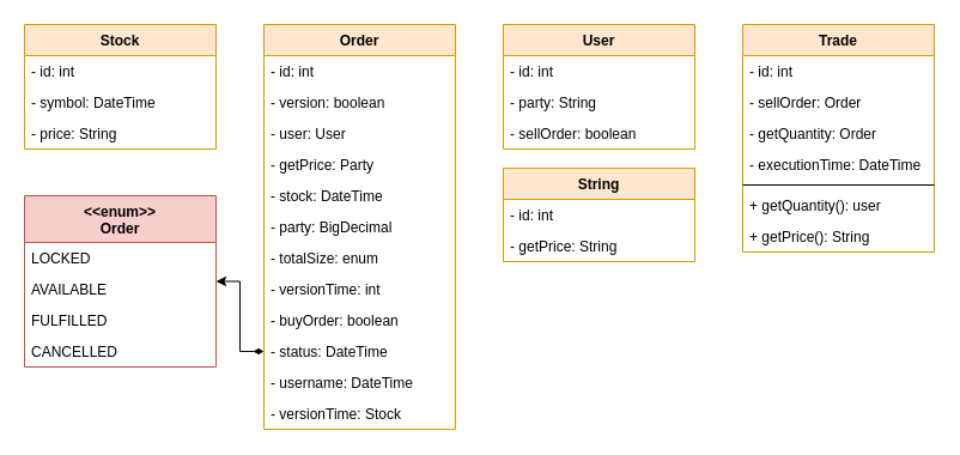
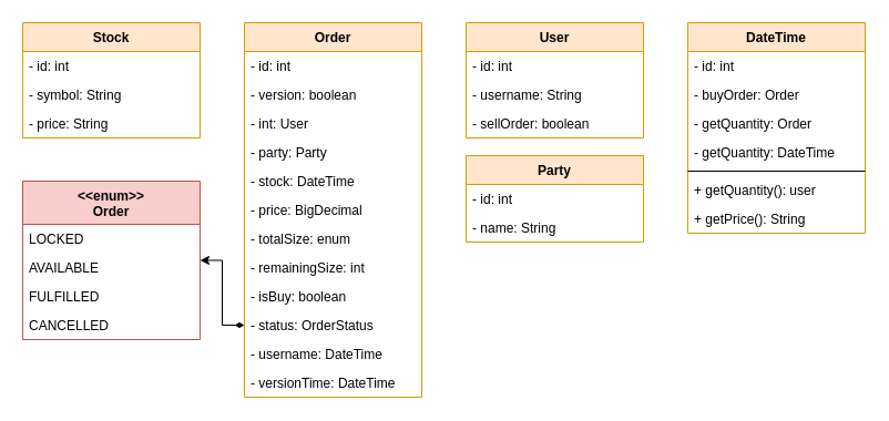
  <mxCell id="0" />
  <mxCell id="1" parent="0" />
  <mxCell id="2" value="Stock" style="swimlane;fontStyle=1;align=center;verticalAlign=top;childLayout=stackLayout;horizontal=1;startSize=26;horizontalStack=0;resizeParent=1;resizeParentMax=0;resizeLast=0;collapsible=1;marginBottom=0;fillColor=#ffe6cc;strokeColor=#d79b00;" parent="1" vertex="1"><mxGeometry x="20" y="20" width="160" height="104" as="geometry" /></mxCell>
  <mxCell id="3" value="- id: int" style="text;strokeColor=none;fillColor=none;align=left;verticalAlign=top;spacingLeft=4;spacingRight=4;overflow=hidden;rotatable=0;points=[[0,0.5],[1,0.5]];portConstraint=eastwest;" parent="2" vertex="1"><mxGeometry y="26" width="160" height="26" as="geometry" /></mxCell>
- <mxCell id="4" value="- symbol: DateTime" style="text;strokeColor=none;fillColor=none;align=left;verticalAlign=top;spacingLeft=4;spacingRight=4;overflow=hidden;rotatable=0;points=[[0,0.5],[1,0.5]];portConstraint=eastwest;" parent="2" vertex="1"><mxGeometry y="52" width="160" height="26" as="geometry" /></mxCell>
+ <mxCell id="4" value="- symbol: String" style="text;strokeColor=none;fillColor=none;align=left;verticalAlign=top;spacingLeft=4;spacingRight=4;overflow=hidden;rotatable=0;points=[[0,0.5],[1,0.5]];portConstraint=eastwest;" parent="2" vertex="1"><mxGeometry y="52" width="160" height="26" as="geometry" /></mxCell>
  <mxCell id="5" value="- price: String" style="text;strokeColor=none;fillColor=none;align=left;verticalAlign=top;spacingLeft=4;spacingRight=4;overflow=hidden;rotatable=0;points=[[0,0.5],[1,0.5]];portConstraint=eastwest;" parent="2" vertex="1"><mxGeometry y="78" width="160" height="26" as="geometry" /></mxCell>
  <mxCell id="6" style="edgeStyle=orthogonalEdgeStyle;rounded=0;orthogonalLoop=1;jettySize=auto;html=1;startArrow=diamondThin;startFill=1;" parent="1" source="37" target="22" edge="1"><mxGeometry relative="1" as="geometry" /></mxCell>
  <mxCell id="7" value="User" style="swimlane;fontStyle=1;align=center;verticalAlign=top;childLayout=stackLayout;horizontal=1;startSize=26;horizontalStack=0;resizeParent=1;resizeParentMax=0;resizeLast=0;collapsible=1;marginBottom=0;fillColor=#ffe6cc;strokeColor=#d79b00;" parent="1" vertex="1"><mxGeometry x="420" y="20" width="160" height="104" as="geometry" /></mxCell>
  <mxCell id="8" value="- id: int" style="text;strokeColor=none;fillColor=none;align=left;verticalAlign=top;spacingLeft=4;spacingRight=4;overflow=hidden;rotatable=0;points=[[0,0.5],[1,0.5]];portConstraint=eastwest;" parent="7" vertex="1"><mxGeometry y="26" width="160" height="26" as="geometry" /></mxCell>
- <mxCell id="9" value="- party: String" style="text;strokeColor=none;fillColor=none;align=left;verticalAlign=top;spacingLeft=4;spacingRight=4;overflow=hidden;rotatable=0;points=[[0,0.5],[1,0.5]];portConstraint=eastwest;" parent="7" vertex="1"><mxGeometry y="52" width="160" height="26" as="geometry" /></mxCell>
+ <mxCell id="9" value="- username: String" style="text;strokeColor=none;fillColor=none;align=left;verticalAlign=top;spacingLeft=4;spacingRight=4;overflow=hidden;rotatable=0;points=[[0,0.5],[1,0.5]];portConstraint=eastwest;" parent="7" vertex="1"><mxGeometry y="52" width="160" height="26" as="geometry" /></mxCell>
  <mxCell id="10" value="- sellOrder: boolean" style="text;strokeColor=none;fillColor=none;align=left;verticalAlign=top;spacingLeft=4;spacingRight=4;overflow=hidden;rotatable=0;points=[[0,0.5],[1,0.5]];portConstraint=eastwest;" parent="7" vertex="1"><mxGeometry y="78" width="160" height="26" as="geometry" /></mxCell>
- <mxCell id="11" value="Trade" style="swimlane;fontStyle=1;align=center;verticalAlign=top;childLayout=stackLayout;horizontal=1;startSize=26;horizontalStack=0;resizeParent=1;resizeParentMax=0;resizeLast=0;collapsible=1;marginBottom=0;fillColor=#ffe6cc;strokeColor=#d79b00;" parent="1" vertex="1"><mxGeometry x="620" y="20" width="160" height="190" as="geometry" /></mxCell>
+ <mxCell id="11" value="DateTime" style="swimlane;fontStyle=1;align=center;verticalAlign=top;childLayout=stackLayout;horizontal=1;startSize=26;horizontalStack=0;resizeParent=1;resizeParentMax=0;resizeLast=0;collapsible=1;marginBottom=0;fillColor=#ffe6cc;strokeColor=#d79b00;" parent="1" vertex="1"><mxGeometry x="620" y="20" width="160" height="190" as="geometry" /></mxCell>
  <mxCell id="12" value="- id: int" style="text;strokeColor=none;fillColor=none;align=left;verticalAlign=top;spacingLeft=4;spacingRight=4;overflow=hidden;rotatable=0;points=[[0,0.5],[1,0.5]];portConstraint=eastwest;" parent="11" vertex="1"><mxGeometry y="26" width="160" height="26" as="geometry" /></mxCell>
- <mxCell id="13" value="- sellOrder: Order" style="text;strokeColor=none;fillColor=none;align=left;verticalAlign=top;spacingLeft=4;spacingRight=4;overflow=hidden;rotatable=0;points=[[0,0.5],[1,0.5]];portConstraint=eastwest;" parent="11" vertex="1"><mxGeometry y="52" width="160" height="26" as="geometry" /></mxCell>
+ <mxCell id="13" value="- buyOrder: Order" style="text;strokeColor=none;fillColor=none;align=left;verticalAlign=top;spacingLeft=4;spacingRight=4;overflow=hidden;rotatable=0;points=[[0,0.5],[1,0.5]];portConstraint=eastwest;" parent="11" vertex="1"><mxGeometry y="52" width="160" height="26" as="geometry" /></mxCell>
  <mxCell id="14" value="- getQuantity: Order" style="text;strokeColor=none;fillColor=none;align=left;verticalAlign=top;spacingLeft=4;spacingRight=4;overflow=hidden;rotatable=0;points=[[0,0.5],[1,0.5]];portConstraint=eastwest;" parent="11" vertex="1"><mxGeometry y="78" width="160" height="26" as="geometry" /></mxCell>
- <mxCell id="15" value="- executionTime: DateTime" style="text;strokeColor=none;fillColor=none;align=left;verticalAlign=top;spacingLeft=4;spacingRight=4;overflow=hidden;rotatable=0;points=[[0,0.5],[1,0.5]];portConstraint=eastwest;" parent="11" vertex="1"><mxGeometry y="104" width="160" height="26" as="geometry" /></mxCell>
+ <mxCell id="15" value="- getQuantity: DateTime" style="text;strokeColor=none;fillColor=none;align=left;verticalAlign=top;spacingLeft=4;spacingRight=4;overflow=hidden;rotatable=0;points=[[0,0.5],[1,0.5]];portConstraint=eastwest;" parent="11" vertex="1"><mxGeometry y="104" width="160" height="26" as="geometry" /></mxCell>
  <mxCell id="16" value="" style="line;strokeWidth=1;fillColor=none;align=left;verticalAlign=middle;spacingTop=-1;spacingLeft=3;spacingRight=3;rotatable=0;labelPosition=right;points=[];portConstraint=eastwest;" parent="11" vertex="1"><mxGeometry y="130" width="160" height="8" as="geometry" /></mxCell>
  <mxCell id="17" value="+ getQuantity(): user" style="text;strokeColor=none;fillColor=none;align=left;verticalAlign=top;spacingLeft=4;spacingRight=4;overflow=hidden;rotatable=0;points=[[0,0.5],[1,0.5]];portConstraint=eastwest;" parent="11" vertex="1"><mxGeometry y="138" width="160" height="26" as="geometry" /></mxCell>
  <mxCell id="18" value="+ getPrice(): String" style="text;strokeColor=none;fillColor=none;align=left;verticalAlign=top;spacingLeft=4;spacingRight=4;overflow=hidden;rotatable=0;points=[[0,0.5],[1,0.5]];portConstraint=eastwest;" parent="11" vertex="1"><mxGeometry y="164" width="160" height="26" as="geometry" /></mxCell>
- <mxCell id="19" value="String" style="swimlane;fontStyle=1;align=center;verticalAlign=top;childLayout=stackLayout;horizontal=1;startSize=26;horizontalStack=0;resizeParent=1;resizeParentMax=0;resizeLast=0;collapsible=1;marginBottom=0;fillColor=#ffe6cc;strokeColor=#d79b00;" vertex="1" parent="1"><mxGeometry x="420" y="140" width="160" height="78" as="geometry" /></mxCell>
+ <mxCell id="19" value="Party" style="swimlane;fontStyle=1;align=center;verticalAlign=top;childLayout=stackLayout;horizontal=1;startSize=26;horizontalStack=0;resizeParent=1;resizeParentMax=0;resizeLast=0;collapsible=1;marginBottom=0;fillColor=#ffe6cc;strokeColor=#d79b00;" vertex="1" parent="1"><mxGeometry x="420" y="140" width="160" height="78" as="geometry" /></mxCell>
  <mxCell id="20" value="- id: int" style="text;strokeColor=none;fillColor=none;align=left;verticalAlign=top;spacingLeft=4;spacingRight=4;overflow=hidden;rotatable=0;points=[[0,0.5],[1,0.5]];portConstraint=eastwest;" vertex="1" parent="19"><mxGeometry y="26" width="160" height="26" as="geometry" /></mxCell>
- <mxCell id="21" value="- getPrice: String" style="text;strokeColor=none;fillColor=none;align=left;verticalAlign=top;spacingLeft=4;spacingRight=4;overflow=hidden;rotatable=0;points=[[0,0.5],[1,0.5]];portConstraint=eastwest;" vertex="1" parent="19"><mxGeometry y="52" width="160" height="26" as="geometry" /></mxCell>
+ <mxCell id="21" value="- name: String" style="text;strokeColor=none;fillColor=none;align=left;verticalAlign=top;spacingLeft=4;spacingRight=4;overflow=hidden;rotatable=0;points=[[0,0.5],[1,0.5]];portConstraint=eastwest;" vertex="1" parent="19"><mxGeometry y="52" width="160" height="26" as="geometry" /></mxCell>
  <mxCell id="22" value="&lt;&lt;enum&gt;&gt;&#10;Order" style="swimlane;fontStyle=1;align=center;verticalAlign=top;childLayout=stackLayout;horizontal=1;startSize=39;horizontalStack=0;resizeParent=1;resizeParentMax=0;resizeLast=0;collapsible=1;marginBottom=0;fillColor=#f8cecc;strokeColor=#b85450;" parent="1" vertex="1"><mxGeometry x="20" y="163" width="160" height="143" as="geometry" /></mxCell>
  <mxCell id="23" value="LOCKED" style="text;strokeColor=none;fillColor=none;align=left;verticalAlign=top;spacingLeft=4;spacingRight=4;overflow=hidden;rotatable=0;points=[[0,0.5],[1,0.5]];portConstraint=eastwest;" vertex="1" parent="22"><mxGeometry y="39" width="160" height="26" as="geometry" /></mxCell>
  <mxCell id="24" value="AVAILABLE" style="text;strokeColor=none;fillColor=none;align=left;verticalAlign=top;spacingLeft=4;spacingRight=4;overflow=hidden;rotatable=0;points=[[0,0.5],[1,0.5]];portConstraint=eastwest;" parent="22" vertex="1"><mxGeometry y="65" width="160" height="26" as="geometry" /></mxCell>
  <mxCell id="25" value="FULFILLED" style="text;strokeColor=none;fillColor=none;align=left;verticalAlign=top;spacingLeft=4;spacingRight=4;overflow=hidden;rotatable=0;points=[[0,0.5],[1,0.5]];portConstraint=eastwest;" parent="22" vertex="1"><mxGeometry y="91" width="160" height="26" as="geometry" /></mxCell>
  <mxCell id="26" value="CANCELLED" style="text;strokeColor=none;fillColor=none;align=left;verticalAlign=top;spacingLeft=4;spacingRight=4;overflow=hidden;rotatable=0;points=[[0,0.5],[1,0.5]];portConstraint=eastwest;" parent="22" vertex="1"><mxGeometry y="117" width="160" height="26" as="geometry" /></mxCell>
  <mxCell id="27" value="Order" style="swimlane;fontStyle=1;align=center;verticalAlign=top;childLayout=stackLayout;horizontal=1;startSize=26;horizontalStack=0;resizeParent=1;resizeParentMax=0;resizeLast=0;collapsible=1;marginBottom=0;fillColor=#ffe6cc;strokeColor=#d79b00;" parent="1" vertex="1"><mxGeometry x="220" y="20" width="160" height="338" as="geometry" /></mxCell>
  <mxCell id="28" value="- id: int" style="text;strokeColor=none;fillColor=none;align=left;verticalAlign=top;spacingLeft=4;spacingRight=4;overflow=hidden;rotatable=0;points=[[0,0.5],[1,0.5]];portConstraint=eastwest;" parent="27" vertex="1"><mxGeometry y="26" width="160" height="26" as="geometry" /></mxCell>
  <mxCell id="29" value="- version: boolean" style="text;strokeColor=none;fillColor=none;align=left;verticalAlign=top;spacingLeft=4;spacingRight=4;overflow=hidden;rotatable=0;points=[[0,0.5],[1,0.5]];portConstraint=eastwest;" vertex="1" parent="27"><mxGeometry y="52" width="160" height="26" as="geometry" /></mxCell>
- <mxCell id="30" value="- user: User" style="text;strokeColor=none;fillColor=none;align=left;verticalAlign=top;spacingLeft=4;spacingRight=4;overflow=hidden;rotatable=0;points=[[0,0.5],[1,0.5]];portConstraint=eastwest;" parent="27" vertex="1"><mxGeometry y="78" width="160" height="26" as="geometry" /></mxCell>
- <mxCell id="31" value="- getPrice: Party" style="text;strokeColor=none;fillColor=none;align=left;verticalAlign=top;spacingLeft=4;spacingRight=4;overflow=hidden;rotatable=0;points=[[0,0.5],[1,0.5]];portConstraint=eastwest;" vertex="1" parent="27"><mxGeometry y="104" width="160" height="26" as="geometry" /></mxCell>
+ <mxCell id="30" value="- int: User" style="text;strokeColor=none;fillColor=none;align=left;verticalAlign=top;spacingLeft=4;spacingRight=4;overflow=hidden;rotatable=0;points=[[0,0.5],[1,0.5]];portConstraint=eastwest;" parent="27" vertex="1"><mxGeometry y="78" width="160" height="26" as="geometry" /></mxCell>
+ <mxCell id="31" value="- party: Party" style="text;strokeColor=none;fillColor=none;align=left;verticalAlign=top;spacingLeft=4;spacingRight=4;overflow=hidden;rotatable=0;points=[[0,0.5],[1,0.5]];portConstraint=eastwest;" vertex="1" parent="27"><mxGeometry y="104" width="160" height="26" as="geometry" /></mxCell>
  <mxCell id="32" value="- stock: DateTime" style="text;strokeColor=none;fillColor=none;align=left;verticalAlign=top;spacingLeft=4;spacingRight=4;overflow=hidden;rotatable=0;points=[[0,0.5],[1,0.5]];portConstraint=eastwest;" parent="27" vertex="1"><mxGeometry y="130" width="160" height="26" as="geometry" /></mxCell>
- <mxCell id="33" value="- party: BigDecimal" style="text;strokeColor=none;fillColor=none;align=left;verticalAlign=top;spacingLeft=4;spacingRight=4;overflow=hidden;rotatable=0;points=[[0,0.5],[1,0.5]];portConstraint=eastwest;" parent="27" vertex="1"><mxGeometry y="156" width="160" height="26" as="geometry" /></mxCell>
+ <mxCell id="33" value="- price: BigDecimal" style="text;strokeColor=none;fillColor=none;align=left;verticalAlign=top;spacingLeft=4;spacingRight=4;overflow=hidden;rotatable=0;points=[[0,0.5],[1,0.5]];portConstraint=eastwest;" parent="27" vertex="1"><mxGeometry y="156" width="160" height="26" as="geometry" /></mxCell>
  <mxCell id="34" value="- totalSize: enum" style="text;strokeColor=none;fillColor=none;align=left;verticalAlign=top;spacingLeft=4;spacingRight=4;overflow=hidden;rotatable=0;points=[[0,0.5],[1,0.5]];portConstraint=eastwest;" parent="27" vertex="1"><mxGeometry y="182" width="160" height="26" as="geometry" /></mxCell>
- <mxCell id="35" value="- versionTime: int" style="text;strokeColor=none;fillColor=none;align=left;verticalAlign=top;spacingLeft=4;spacingRight=4;overflow=hidden;rotatable=0;points=[[0,0.5],[1,0.5]];portConstraint=eastwest;" parent="27" vertex="1"><mxGeometry y="208" width="160" height="26" as="geometry" /></mxCell>
- <mxCell id="36" value="- buyOrder: boolean" style="text;strokeColor=none;fillColor=none;align=left;verticalAlign=top;spacingLeft=4;spacingRight=4;overflow=hidden;rotatable=0;points=[[0,0.5],[1,0.5]];portConstraint=eastwest;" parent="27" vertex="1"><mxGeometry y="234" width="160" height="26" as="geometry" /></mxCell>
- <mxCell id="37" value="- status: DateTime" style="text;strokeColor=none;fillColor=none;align=left;verticalAlign=top;spacingLeft=4;spacingRight=4;overflow=hidden;rotatable=0;points=[[0,0.5],[1,0.5]];portConstraint=eastwest;" parent="27" vertex="1"><mxGeometry y="260" width="160" height="26" as="geometry" /></mxCell>
+ <mxCell id="35" value="- remainingSize: int" style="text;strokeColor=none;fillColor=none;align=left;verticalAlign=top;spacingLeft=4;spacingRight=4;overflow=hidden;rotatable=0;points=[[0,0.5],[1,0.5]];portConstraint=eastwest;" parent="27" vertex="1"><mxGeometry y="208" width="160" height="26" as="geometry" /></mxCell>
+ <mxCell id="36" value="- isBuy: boolean" style="text;strokeColor=none;fillColor=none;align=left;verticalAlign=top;spacingLeft=4;spacingRight=4;overflow=hidden;rotatable=0;points=[[0,0.5],[1,0.5]];portConstraint=eastwest;" parent="27" vertex="1"><mxGeometry y="234" width="160" height="26" as="geometry" /></mxCell>
+ <mxCell id="37" value="- status: OrderStatus" style="text;strokeColor=none;fillColor=none;align=left;verticalAlign=top;spacingLeft=4;spacingRight=4;overflow=hidden;rotatable=0;points=[[0,0.5],[1,0.5]];portConstraint=eastwest;" parent="27" vertex="1"><mxGeometry y="260" width="160" height="26" as="geometry" /></mxCell>
  <mxCell id="38" value="- username: DateTime" style="text;strokeColor=none;fillColor=none;align=left;verticalAlign=top;spacingLeft=4;spacingRight=4;overflow=hidden;rotatable=0;points=[[0,0.5],[1,0.5]];portConstraint=eastwest;" parent="27" vertex="1"><mxGeometry y="286" width="160" height="26" as="geometry" /></mxCell>
- <mxCell id="39" value="- versionTime: Stock" style="text;strokeColor=none;fillColor=none;align=left;verticalAlign=top;spacingLeft=4;spacingRight=4;overflow=hidden;rotatable=0;points=[[0,0.5],[1,0.5]];portConstraint=eastwest;" vertex="1" parent="27"><mxGeometry y="312" width="160" height="26" as="geometry" /></mxCell>
+ <mxCell id="39" value="- versionTime: DateTime" style="text;strokeColor=none;fillColor=none;align=left;verticalAlign=top;spacingLeft=4;spacingRight=4;overflow=hidden;rotatable=0;points=[[0,0.5],[1,0.5]];portConstraint=eastwest;" vertex="1" parent="27"><mxGeometry y="312" width="160" height="26" as="geometry" /></mxCell>
